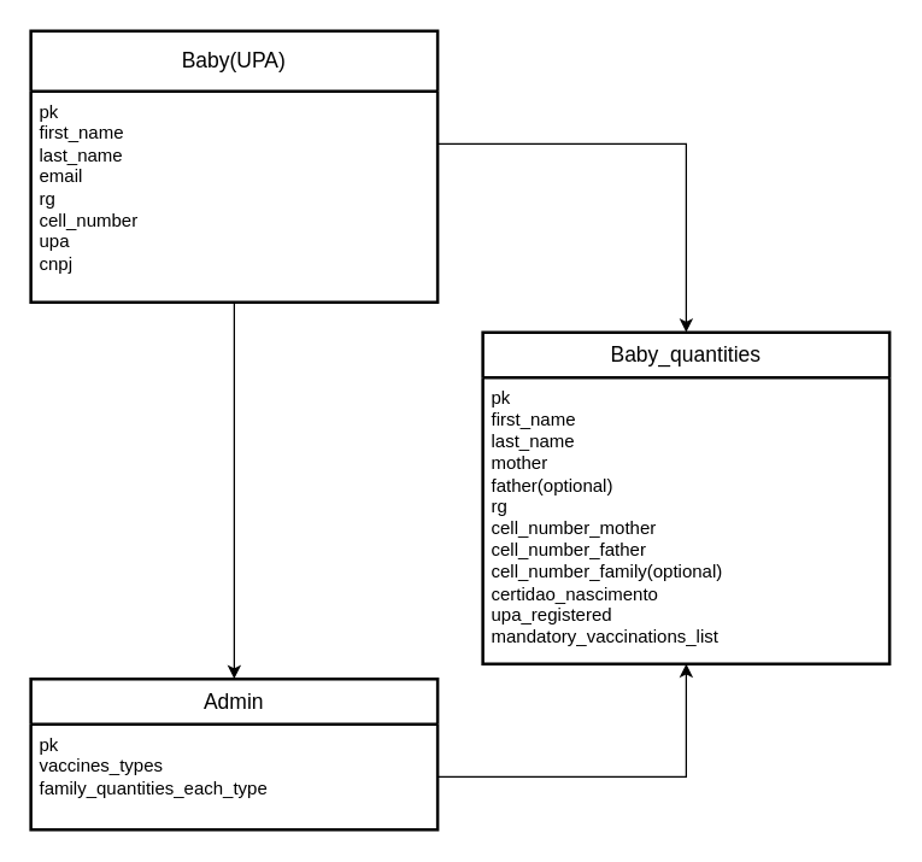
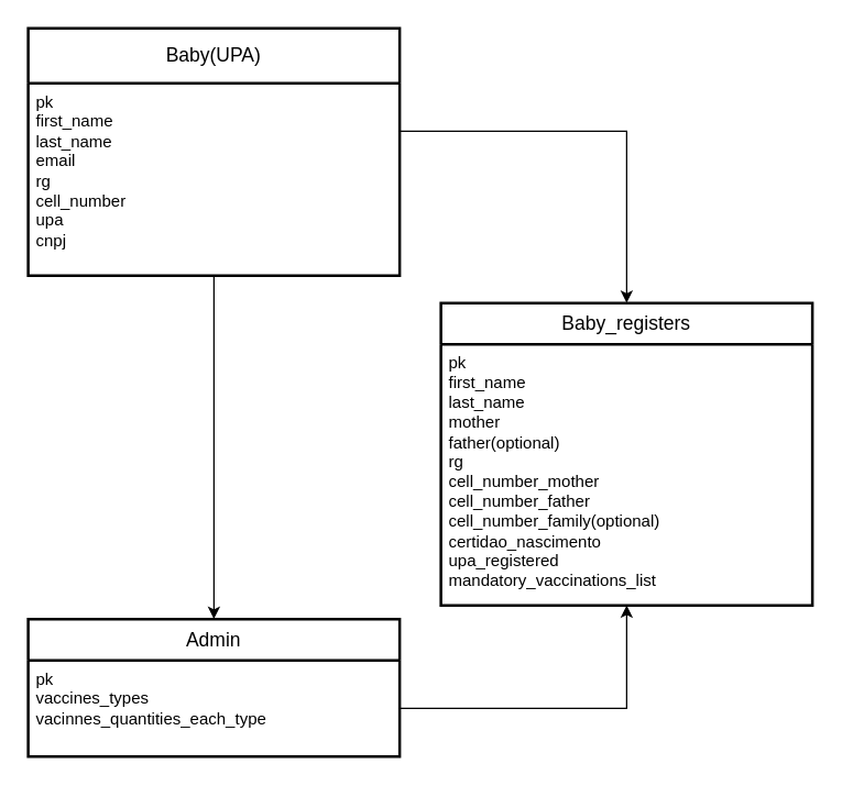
  <mxCell id="0" />
  <mxCell id="1" parent="0" />
  <mxCell id="2" value="Baby(UPA)" style="swimlane;childLayout=stackLayout;horizontal=1;startSize=40;horizontalStack=0;rounded=1;fontSize=14;fontStyle=0;strokeWidth=2;resizeParent=0;resizeLast=1;shadow=0;dashed=0;align=center;arcSize=0;whiteSpace=wrap;html=1;" vertex="1" parent="1"><mxGeometry x="20" y="20" width="270" height="180" as="geometry" /></mxCell>
  <mxCell id="3" value="&lt;div&gt;pk&lt;br&gt;&lt;/div&gt;&lt;div&gt;first_name&lt;/div&gt;&lt;div&gt;last_name&lt;/div&gt;&lt;div&gt;email&lt;br&gt;&lt;/div&gt;&lt;div&gt;rg&lt;br&gt;&lt;/div&gt;&lt;div&gt;cell_number&lt;/div&gt;&lt;div&gt;upa&lt;br&gt;&lt;/div&gt;&lt;div&gt;cnpj&lt;br&gt;&lt;/div&gt;" style="align=left;strokeColor=none;fillColor=none;spacingLeft=4;fontSize=12;verticalAlign=top;resizable=0;rotatable=0;part=1;html=1;" vertex="1" parent="2"><mxGeometry y="40" width="270" height="140" as="geometry" /></mxCell>
- <mxCell id="4" value="Baby_quantities" style="swimlane;childLayout=stackLayout;horizontal=1;startSize=30;horizontalStack=0;rounded=1;fontSize=14;fontStyle=0;strokeWidth=2;resizeParent=0;resizeLast=1;shadow=0;dashed=0;align=center;arcSize=0;whiteSpace=wrap;html=1;" vertex="1" parent="1"><mxGeometry x="320" y="220" width="270" height="220" as="geometry" /></mxCell>
+ <mxCell id="4" value="Baby_registers" style="swimlane;childLayout=stackLayout;horizontal=1;startSize=30;horizontalStack=0;rounded=1;fontSize=14;fontStyle=0;strokeWidth=2;resizeParent=0;resizeLast=1;shadow=0;dashed=0;align=center;arcSize=0;whiteSpace=wrap;html=1;" vertex="1" parent="1"><mxGeometry x="320" y="220" width="270" height="220" as="geometry" /></mxCell>
  <mxCell id="5" value="&lt;div&gt;pk&lt;br&gt;&lt;/div&gt;&lt;div&gt;first_name&lt;/div&gt;&lt;div&gt;last_name&lt;/div&gt;&lt;div&gt;mother&lt;/div&gt;&lt;div&gt;father(optional)&lt;br&gt;&lt;/div&gt;&lt;div&gt;rg&lt;br&gt;&lt;/div&gt;&lt;div&gt;cell_number_mother&lt;/div&gt;&lt;div&gt;cell_number_father&lt;/div&gt;&lt;div&gt;cell_number_family(optional)&lt;/div&gt;&lt;div&gt;certidao_nascimento&lt;/div&gt;&lt;div&gt;upa_registered&lt;/div&gt;&lt;div&gt;mandatory_vaccinations_list&lt;br&gt;&lt;/div&gt;" style="align=left;strokeColor=none;fillColor=none;spacingLeft=4;fontSize=12;verticalAlign=top;resizable=0;rotatable=0;part=1;html=1;" vertex="1" parent="4"><mxGeometry y="30" width="270" height="190" as="geometry" /></mxCell>
  <mxCell id="6" style="edgeStyle=orthogonalEdgeStyle;rounded=0;orthogonalLoop=1;jettySize=auto;html=1;exitX=1;exitY=0.25;exitDx=0;exitDy=0;entryX=0.5;entryY=0;entryDx=0;entryDy=0;" edge="1" parent="1" source="3" target="4"><mxGeometry relative="1" as="geometry" /></mxCell>
  <mxCell id="7" value="Admin" style="swimlane;childLayout=stackLayout;horizontal=1;startSize=30;horizontalStack=0;rounded=1;fontSize=14;fontStyle=0;strokeWidth=2;resizeParent=0;resizeLast=1;shadow=0;dashed=0;align=center;arcSize=0;whiteSpace=wrap;html=1;" vertex="1" parent="1"><mxGeometry x="20" y="450" width="270" height="100" as="geometry" /></mxCell>
- <mxCell id="8" value="&lt;div&gt;pk&lt;/div&gt;&lt;div&gt;vaccines_types&lt;/div&gt;&lt;div&gt;family_quantities_each_type&lt;/div&gt;&lt;div&gt;&lt;br&gt;&lt;/div&gt;&lt;div&gt;&lt;br&gt;&lt;/div&gt;" style="align=left;strokeColor=none;fillColor=none;spacingLeft=4;fontSize=12;verticalAlign=top;resizable=0;rotatable=0;part=1;html=1;" vertex="1" parent="7"><mxGeometry y="30" width="270" height="70" as="geometry" /></mxCell>
+ <mxCell id="8" value="&lt;div&gt;pk&lt;/div&gt;&lt;div&gt;vaccines_types&lt;/div&gt;&lt;div&gt;vacinnes_quantities_each_type&lt;/div&gt;&lt;div&gt;&lt;br&gt;&lt;/div&gt;&lt;div&gt;&lt;br&gt;&lt;/div&gt;" style="align=left;strokeColor=none;fillColor=none;spacingLeft=4;fontSize=12;verticalAlign=top;resizable=0;rotatable=0;part=1;html=1;" vertex="1" parent="7"><mxGeometry y="30" width="270" height="70" as="geometry" /></mxCell>
  <mxCell id="9" style="edgeStyle=orthogonalEdgeStyle;rounded=0;orthogonalLoop=1;jettySize=auto;html=1;exitX=0.5;exitY=1;exitDx=0;exitDy=0;entryX=0.5;entryY=0;entryDx=0;entryDy=0;" edge="1" parent="1" source="3" target="7"><mxGeometry relative="1" as="geometry" /></mxCell>
  <mxCell id="10" style="edgeStyle=orthogonalEdgeStyle;rounded=0;orthogonalLoop=1;jettySize=auto;html=1;exitX=1;exitY=0.5;exitDx=0;exitDy=0;entryX=0.5;entryY=1;entryDx=0;entryDy=0;" edge="1" parent="1" source="8" target="5"><mxGeometry relative="1" as="geometry" /></mxCell>
